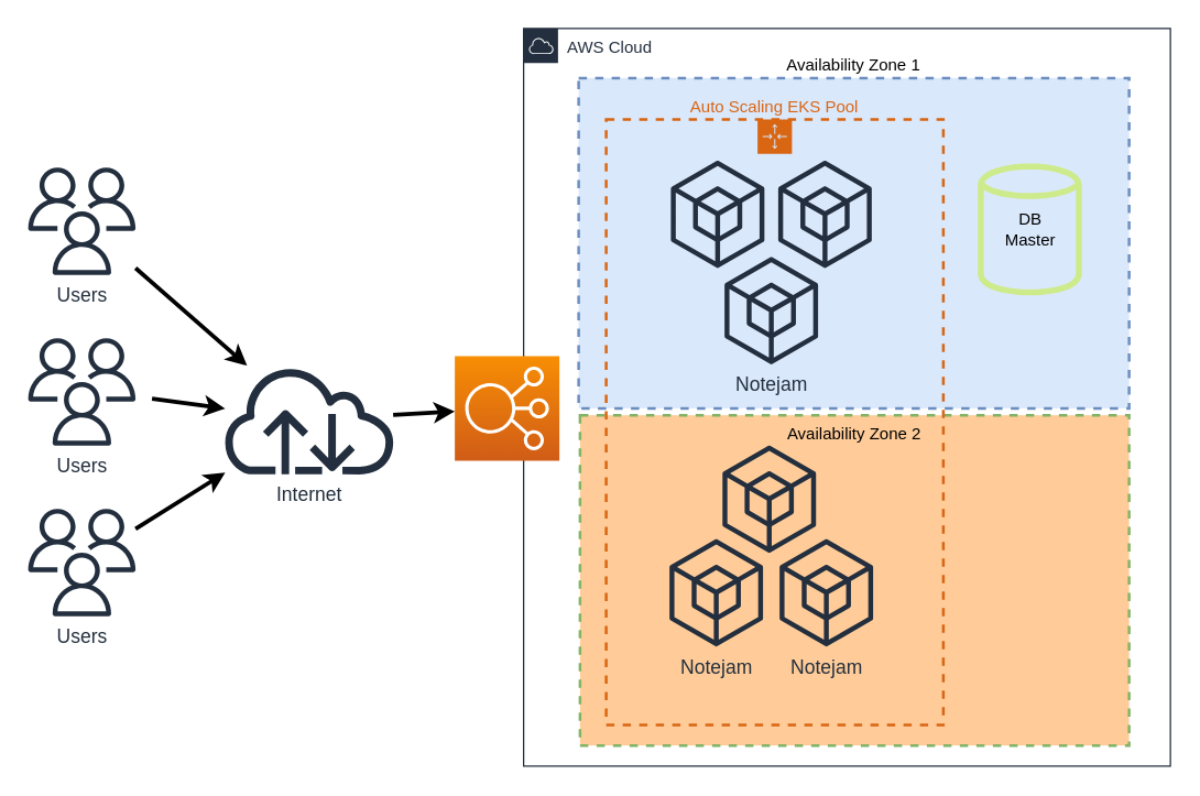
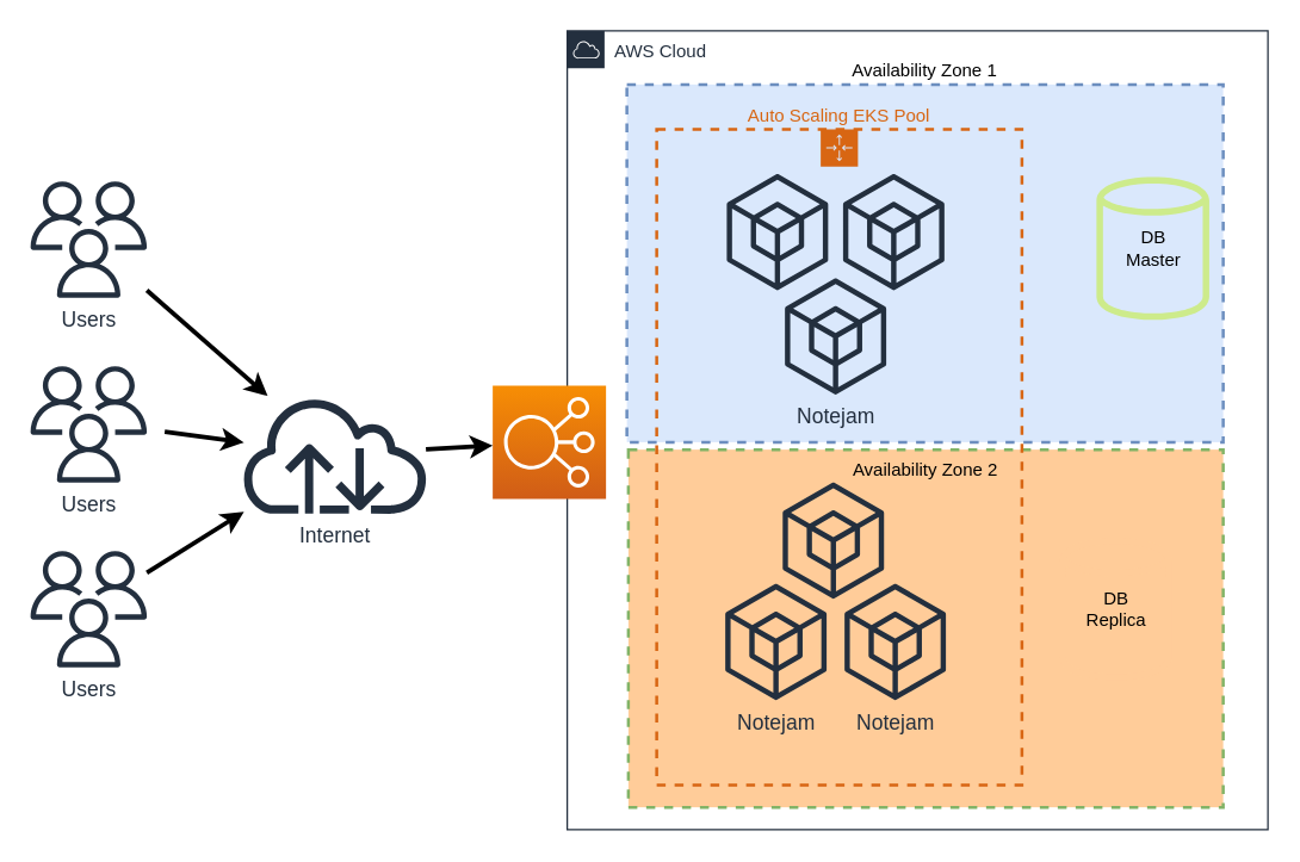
  <mxCell id="0" />
  <mxCell id="1" parent="0" />
  <mxCell id="2" value="AWS Cloud" style="points=[[0,0],[0.25,0],[0.5,0],[0.75,0],[1,0],[1,0.25],[1,0.5],[1,0.75],[1,1],[0.75,1],[0.5,1],[0.25,1],[0,1],[0,0.75],[0,0.5],[0,0.25]];outlineConnect=0;gradientColor=none;html=1;whiteSpace=wrap;fontSize=12;fontStyle=0;shape=mxgraph.aws4.group;grIcon=mxgraph.aws4.group_aws_cloud;strokeColor=#232F3E;fillColor=none;verticalAlign=top;align=left;spacingLeft=30;fontColor=#232F3E;dashed=0;" parent="1" vertex="1"><mxGeometry x="380" y="20" width="470" height="536" as="geometry" /></mxCell>
  <mxCell id="3" value="Availability Zone 1" style="fillColor=#dae8fc;strokeColor=#6c8ebf;dashed=1;verticalAlign=bottom;fontStyle=0;labelPosition=center;verticalLabelPosition=top;align=center;strokeWidth=2;" parent="1" vertex="1"><mxGeometry x="420" y="56" width="400" height="240" as="geometry" /></mxCell>
  <mxCell id="4" value="Availability Zone 2" style="fillColor=#ffcc99;strokeColor=#82b366;dashed=1;verticalAlign=top;fontStyle=0;strokeWidth=2;" parent="1" vertex="1"><mxGeometry x="421" y="301" width="399" height="240" as="geometry" /></mxCell>
  <mxCell id="5" value="" style="outlineConnect=0;fontColor=#232F3E;gradientColor=none;fillColor=#232F3E;strokeColor=none;dashed=0;verticalLabelPosition=bottom;verticalAlign=top;align=center;html=1;fontSize=12;fontStyle=0;aspect=fixed;pointerEvents=1;shape=mxgraph.aws4.external_sdk;" parent="1" vertex="1"><mxGeometry x="524.5" y="323" width="68" height="78" as="geometry" /></mxCell>
  <mxCell id="6" value="Auto Scaling EKS Pool" style="points=[[0,0],[0.25,0],[0.5,0],[0.75,0],[1,0],[1,0.25],[1,0.5],[1,0.75],[1,1],[0.75,1],[0.5,1],[0.25,1],[0,1],[0,0.75],[0,0.5],[0,0.25]];outlineConnect=0;gradientColor=none;html=1;whiteSpace=wrap;fontSize=12;fontStyle=0;shape=mxgraph.aws4.groupCenter;grIcon=mxgraph.aws4.group_auto_scaling_group;grStroke=1;strokeColor=#D86613;fillColor=none;verticalAlign=bottom;align=center;fontColor=#D86613;dashed=1;spacingTop=25;labelPosition=center;verticalLabelPosition=top;strokeWidth=2;" parent="1" vertex="1"><mxGeometry x="440" y="86" width="245" height="440" as="geometry" /></mxCell>
  <mxCell id="7" value="&lt;font style=&quot;font-size: 14px&quot;&gt;Users&lt;/font&gt;" style="outlineConnect=0;fontColor=#232F3E;gradientColor=none;fillColor=#232F3E;strokeColor=none;dashed=0;verticalLabelPosition=bottom;verticalAlign=top;align=center;html=1;fontSize=12;fontStyle=0;aspect=fixed;pointerEvents=1;shape=mxgraph.aws4.users;" parent="1" vertex="1"><mxGeometry x="20" y="121" width="78" height="78" as="geometry" /></mxCell>
  <mxCell id="8" value="&lt;span style=&quot;font-size: 14px&quot;&gt;Users&lt;/span&gt;" style="outlineConnect=0;fontColor=#232F3E;gradientColor=none;fillColor=#232F3E;strokeColor=none;dashed=0;verticalLabelPosition=bottom;verticalAlign=top;align=center;html=1;fontSize=12;fontStyle=0;aspect=fixed;pointerEvents=1;shape=mxgraph.aws4.users;" parent="1" vertex="1"><mxGeometry x="20" y="245" width="78" height="78" as="geometry" /></mxCell>
  <mxCell id="9" value="&lt;span style=&quot;font-size: 14px&quot;&gt;Users&lt;/span&gt;" style="outlineConnect=0;fontColor=#232F3E;gradientColor=none;fillColor=#232F3E;strokeColor=none;dashed=0;verticalLabelPosition=bottom;verticalAlign=top;align=center;html=1;fontSize=12;fontStyle=0;aspect=fixed;pointerEvents=1;shape=mxgraph.aws4.users;" parent="1" vertex="1"><mxGeometry x="20" y="369" width="78" height="78" as="geometry" /></mxCell>
  <mxCell id="10" value="" style="outlineConnect=0;fontColor=#232F3E;gradientColor=#F78E04;gradientDirection=north;fillColor=#D05C17;strokeColor=#ffffff;dashed=0;verticalLabelPosition=bottom;verticalAlign=top;align=center;html=1;fontSize=12;fontStyle=0;aspect=fixed;shape=mxgraph.aws4.resourceIcon;resIcon=mxgraph.aws4.elastic_load_balancing;" parent="1" vertex="1"><mxGeometry x="330" y="258" width="76" height="76" as="geometry" /></mxCell>
  <mxCell id="11" value="&lt;font style=&quot;font-size: 14px&quot;&gt;Notejam&lt;/font&gt;" style="outlineConnect=0;fontColor=#232F3E;gradientColor=none;fillColor=#232F3E;strokeColor=none;dashed=0;verticalLabelPosition=bottom;verticalAlign=top;align=center;html=1;fontSize=12;fontStyle=0;aspect=fixed;pointerEvents=1;shape=mxgraph.aws4.external_sdk;" parent="1" vertex="1"><mxGeometry x="486" y="391" width="68" height="78" as="geometry" /></mxCell>
  <mxCell id="12" value="" style="outlineConnect=0;fontColor=#232F3E;gradientColor=none;fillColor=#232F3E;strokeColor=none;dashed=0;verticalLabelPosition=bottom;verticalAlign=top;align=center;html=1;fontSize=12;fontStyle=0;aspect=fixed;pointerEvents=1;shape=mxgraph.aws4.external_sdk;" parent="1" vertex="1"><mxGeometry x="487" y="116" width="68" height="78" as="geometry" /></mxCell>
  <mxCell id="13" value="&lt;font style=&quot;font-size: 14px&quot;&gt;Notejam&lt;/font&gt;" style="outlineConnect=0;fontColor=#232F3E;gradientColor=none;fillColor=#232F3E;strokeColor=none;dashed=0;verticalLabelPosition=bottom;verticalAlign=top;align=center;html=1;fontSize=12;fontStyle=0;aspect=fixed;pointerEvents=1;shape=mxgraph.aws4.external_sdk;" parent="1" vertex="1"><mxGeometry x="526" y="186" width="68" height="78" as="geometry" /></mxCell>
  <mxCell id="14" value="" style="outlineConnect=0;fontColor=#232F3E;gradientColor=none;fillColor=#232F3E;strokeColor=none;dashed=0;verticalLabelPosition=bottom;verticalAlign=top;align=center;html=1;fontSize=12;fontStyle=0;aspect=fixed;pointerEvents=1;shape=mxgraph.aws4.external_sdk;" parent="1" vertex="1"><mxGeometry x="565" y="116" width="68" height="78" as="geometry" /></mxCell>
  <mxCell id="15" value="&lt;font style=&quot;font-size: 14px&quot;&gt;Internet&lt;/font&gt;" style="outlineConnect=0;fontColor=#232F3E;gradientColor=none;fillColor=#232F3E;strokeColor=none;dashed=0;verticalLabelPosition=bottom;verticalAlign=top;align=center;html=1;fontSize=12;fontStyle=0;aspect=fixed;pointerEvents=1;shape=mxgraph.aws4.internet;" parent="1" vertex="1"><mxGeometry x="160" y="265" width="128.38" height="79" as="geometry" /></mxCell>
  <mxCell id="16" value="" style="endArrow=classic;html=1;strokeWidth=3;" parent="1" source="15" target="10" edge="1"><mxGeometry width="50" height="50" relative="1" as="geometry"><mxPoint x="280" y="274.5" as="sourcePoint" /><mxPoint x="310" y="274.5" as="targetPoint" /></mxGeometry></mxCell>
  <mxCell id="17" value="" style="endArrow=classic;html=1;strokeWidth=3;" parent="1" source="9" target="15" edge="1"><mxGeometry width="50" height="50" relative="1" as="geometry"><mxPoint x="130" y="429" as="sourcePoint" /><mxPoint x="192" y="429" as="targetPoint" /></mxGeometry></mxCell>
  <mxCell id="18" value="" style="endArrow=classic;html=1;strokeWidth=3;" parent="1" source="7" target="15" edge="1"><mxGeometry width="50" height="50" relative="1" as="geometry"><mxPoint x="120" y="199" as="sourcePoint" /><mxPoint x="182" y="199" as="targetPoint" /></mxGeometry></mxCell>
  <mxCell id="19" value="" style="endArrow=classic;html=1;strokeWidth=3;" parent="1" target="15" edge="1"><mxGeometry width="50" height="50" relative="1" as="geometry"><mxPoint x="110" y="289" as="sourcePoint" /><mxPoint x="150" y="289.5" as="targetPoint" /></mxGeometry></mxCell>
  <mxCell id="20" value="&lt;font style=&quot;font-size: 14px&quot;&gt;Notejam&lt;/font&gt;" style="outlineConnect=0;fontColor=#232F3E;gradientColor=none;fillColor=#232F3E;strokeColor=none;dashed=0;verticalLabelPosition=bottom;verticalAlign=top;align=center;html=1;fontSize=12;fontStyle=0;aspect=fixed;pointerEvents=1;shape=mxgraph.aws4.external_sdk;" parent="1" vertex="1"><mxGeometry x="566" y="391" width="68" height="78" as="geometry" /></mxCell>
- <mxCell id="21" value="DB&lt;br&gt;Master" style="outlineConnect=0;fillColor=#cdeb8b;strokeColor=#36393d;dashed=0;verticalLabelPosition=middle;verticalAlign=middle;align=center;html=1;fontSize=12;fontStyle=0;aspect=fixed;pointerEvents=1;shape=mxgraph.aws4.generic_database;labelPosition=center;" parent="1" vertex="1"><mxGeometry x="710" y="116" width="75.64" height="100" as="geometry" /></mxCell>
+ <mxCell id="21" value="DB&lt;br&gt;Master" style="outlineConnect=0;fillColor=#cdeb8b;strokeColor=#36393d;dashed=0;verticalLabelPosition=middle;verticalAlign=middle;align=center;html=1;fontSize=12;fontStyle=0;aspect=fixed;pointerEvents=1;shape=mxgraph.aws4.generic_database;labelPosition=center;" parent="1" vertex="1"><mxGeometry x="735" y="116" width="75.64" height="100" as="geometry" /></mxCell>
+ <mxCell id="22" value="DB&lt;br&gt;Replica" style="outlineConnect=0;fillColor=#ffcc99;strokeColor=#36393d;dashed=0;verticalLabelPosition=middle;verticalAlign=middle;align=center;html=1;fontSize=12;fontStyle=0;aspect=fixed;pointerEvents=1;shape=mxgraph.aws4.generic_database;labelPosition=center;" parent="1" vertex="1"><mxGeometry x="710" y="358" width="75.64" height="100" as="geometry" /></mxCell>
